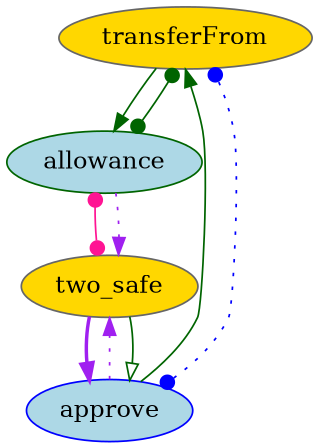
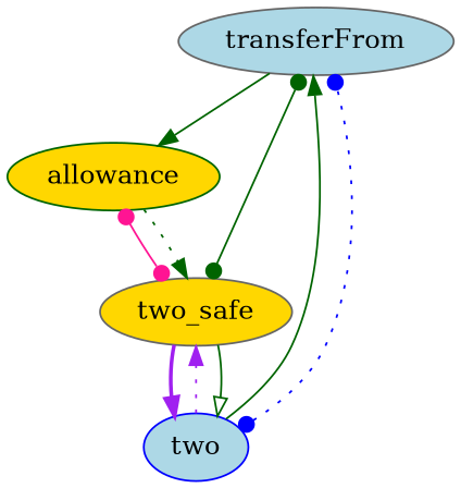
  digraph {
    node [style=filled fillcolor=lightblue color=gray40]
    edge [color=darkgreen style=solid]
-   transferFrom [fillcolor=gold]
-   allowance [color=darkgreen]
-   approve [color=blue]
+   transferFrom
+   allowance [fillcolor=gold color=darkgreen]
+   approve [color=blue label=two]
    two_safe [fillcolor=gold]
    transferFrom -> allowance
-   transferFrom -> allowance [arrowhead=dot arrowtail=dot dir=both]
+   transferFrom -> two_safe [arrowhead=dot arrowtail=dot dir=both]
    allowance -> two_safe [arrowhead=dot arrowtail=dot color=deeppink dir=both]
-   allowance -> two_safe [color=purple style=dotted]
+   allowance -> two_safe [style=dotted]
    approve -> transferFrom
    approve -> transferFrom [arrowhead=dot arrowtail=dot color=blue dir=both style=dotted]
    approve -> two_safe [color=purple style=dotted]
    two_safe -> approve [style=bold color=purple]
    two_safe -> approve [arrowhead=onormal]
  }
